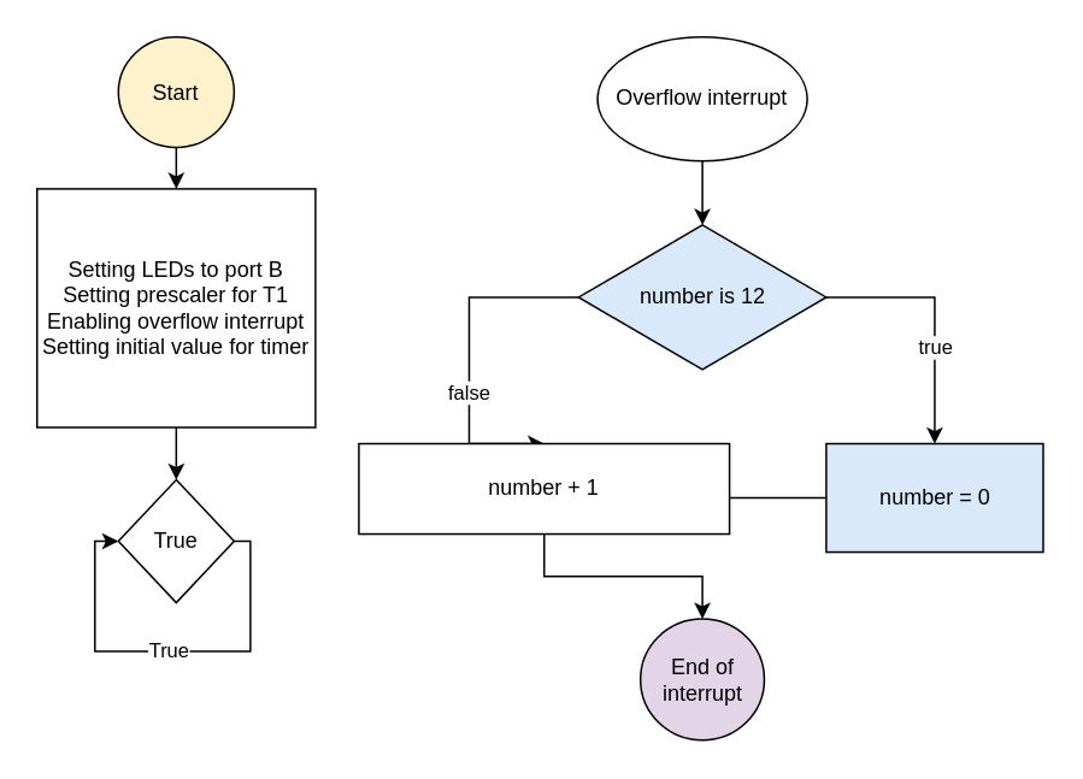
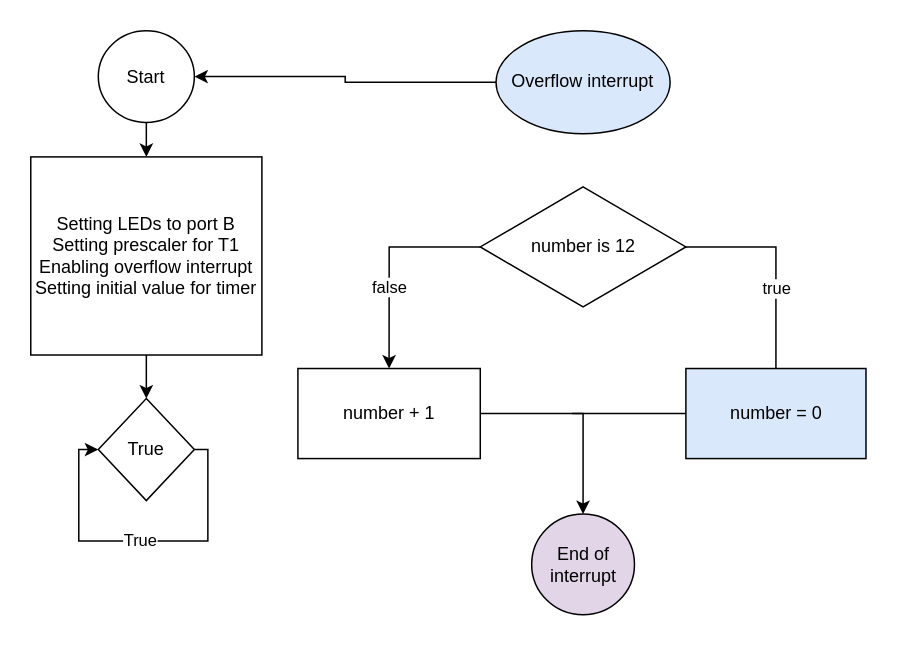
  <mxCell id="0" />
  <mxCell id="1" parent="0" />
  <mxCell id="2" value="" style="edgeStyle=orthogonalEdgeStyle;rounded=0;orthogonalLoop=1;jettySize=auto;html=1;" edge="1" parent="1" source="3" target="5"><mxGeometry relative="1" as="geometry" /></mxCell>
- <mxCell id="3" value="Start" style="ellipse;whiteSpace=wrap;html=1;fillColor=#fff2cc;" vertex="1" parent="1"><mxGeometry x="65" y="20" width="64" height="61" as="geometry" /></mxCell>
+ <mxCell id="3" value="Start" style="ellipse;whiteSpace=wrap;html=1;" vertex="1" parent="1"><mxGeometry x="65" y="20" width="64" height="61" as="geometry" /></mxCell>
  <mxCell id="4" value="" style="edgeStyle=orthogonalEdgeStyle;rounded=0;orthogonalLoop=1;jettySize=auto;html=1;" edge="1" parent="1" source="5" target="7"><mxGeometry relative="1" as="geometry" /></mxCell>
  <mxCell id="5" value="Setting LEDs to port B&lt;br&gt;Setting prescaler for T1&lt;br&gt;Enabling overflow interrupt&lt;br&gt;Setting initial value for timer" style="rounded=0;whiteSpace=wrap;html=1;" vertex="1" parent="1"><mxGeometry x="20" y="104" width="154" height="132" as="geometry" /></mxCell>
  <mxCell id="6" value="True" style="edgeStyle=orthogonalEdgeStyle;rounded=0;orthogonalLoop=1;jettySize=auto;html=1;entryX=0;entryY=0.5;entryDx=0;entryDy=0;" edge="1" parent="1" source="7" target="7"><mxGeometry relative="1" as="geometry"><mxPoint x="33" y="368" as="targetPoint" /><Array as="points"><mxPoint x="138" y="299" /><mxPoint x="138" y="360" /><mxPoint x="52" y="360" /><mxPoint x="52" y="299" /></Array></mxGeometry></mxCell>
  <mxCell id="7" value="True" style="rhombus;whiteSpace=wrap;html=1;" vertex="1" parent="1"><mxGeometry x="65" y="265" width="64" height="68" as="geometry" /></mxCell>
- <mxCell id="8" style="edgeStyle=orthogonalEdgeStyle;rounded=0;orthogonalLoop=1;jettySize=auto;html=1;entryX=0.5;entryY=0;entryDx=0;entryDy=0;" edge="1" parent="1" source="9" target="12"><mxGeometry relative="1" as="geometry" /></mxCell>
- <mxCell id="9" value="Overflow interrupt" style="ellipse;whiteSpace=wrap;html=1;" vertex="1" parent="1"><mxGeometry x="330" y="20" width="116" height="68.5" as="geometry" /></mxCell>
- <mxCell id="10" value="true" style="edgeStyle=orthogonalEdgeStyle;rounded=0;orthogonalLoop=1;jettySize=auto;html=1;entryX=0.5;entryY=0;entryDx=0;entryDy=0;" edge="1" parent="1" source="12" target="14"><mxGeometry x="0.248" relative="1" as="geometry"><Array as="points"><mxPoint x="517" y="164" /></Array><mxPoint as="offset" /></mxGeometry></mxCell>
+ <mxCell id="8" style="edgeStyle=orthogonalEdgeStyle;rounded=0;orthogonalLoop=1;jettySize=auto;html=1;" edge="1" parent="1" source="9" target="3"><mxGeometry relative="1" as="geometry" /></mxCell>
+ <mxCell id="9" value="Overflow interrupt" style="ellipse;whiteSpace=wrap;html=1;fillColor=#dae8fc;" vertex="1" parent="1"><mxGeometry x="330" y="20" width="116" height="68.5" as="geometry" /></mxCell>
+ <mxCell id="10" value="true" style="edgeStyle=orthogonalEdgeStyle;rounded=0;orthogonalLoop=1;jettySize=auto;html=1;entryX=0.5;entryY=0;entryDx=0;entryDy=0;endArrow=none;" edge="1" parent="1" source="12" target="14"><mxGeometry x="0.248" relative="1" as="geometry"><Array as="points"><mxPoint x="517" y="164" /></Array><mxPoint as="offset" /></mxGeometry></mxCell>
  <mxCell id="11" value="false" style="edgeStyle=orthogonalEdgeStyle;rounded=0;orthogonalLoop=1;jettySize=auto;html=1;entryX=0.5;entryY=0;entryDx=0;entryDy=0;" edge="1" parent="1" source="12" target="16"><mxGeometry x="0.238" relative="1" as="geometry"><Array as="points"><mxPoint x="259" y="164" /></Array><mxPoint as="offset" /></mxGeometry></mxCell>
- <mxCell id="12" value="number is 12" style="rhombus;whiteSpace=wrap;html=1;fillColor=#dae8fc;" vertex="1" parent="1"><mxGeometry x="319.5" y="124" width="137" height="80" as="geometry" /></mxCell>
+ <mxCell id="12" value="number is 12" style="rhombus;whiteSpace=wrap;html=1;" vertex="1" parent="1"><mxGeometry x="319.5" y="124" width="137" height="80" as="geometry" /></mxCell>
  <mxCell id="13" style="edgeStyle=orthogonalEdgeStyle;rounded=0;orthogonalLoop=1;jettySize=auto;html=1;endArrow=none;endFill=0;" edge="1" parent="1" source="14"><mxGeometry relative="1" as="geometry"><mxPoint x="380.667" y="275" as="targetPoint" /></mxGeometry></mxCell>
  <mxCell id="14" value="number = 0" style="rounded=0;whiteSpace=wrap;html=1;fillColor=#dae8fc;" vertex="1" parent="1"><mxGeometry x="456.5" y="245" width="120" height="60" as="geometry" /></mxCell>
  <mxCell id="15" style="edgeStyle=orthogonalEdgeStyle;rounded=0;orthogonalLoop=1;jettySize=auto;html=1;entryX=0.5;entryY=0;entryDx=0;entryDy=0;" edge="1" parent="1" source="16" target="17"><mxGeometry relative="1" as="geometry" /></mxCell>
- <mxCell id="16" value="number + 1" style="rounded=0;whiteSpace=wrap;html=1;" vertex="1" parent="1"><mxGeometry x="198" y="245" width="205" height="50" as="geometry" /></mxCell>
+ <mxCell id="16" value="number + 1" style="rounded=0;whiteSpace=wrap;html=1;" vertex="1" parent="1"><mxGeometry x="198" y="245" width="121.5" height="60" as="geometry" /></mxCell>
  <mxCell id="17" value="End of&lt;br&gt;interrupt" style="ellipse;whiteSpace=wrap;html=1;fillColor=#e1d5e7;" vertex="1" parent="1"><mxGeometry x="353.75" y="342" width="68.5" height="67" as="geometry" /></mxCell>
